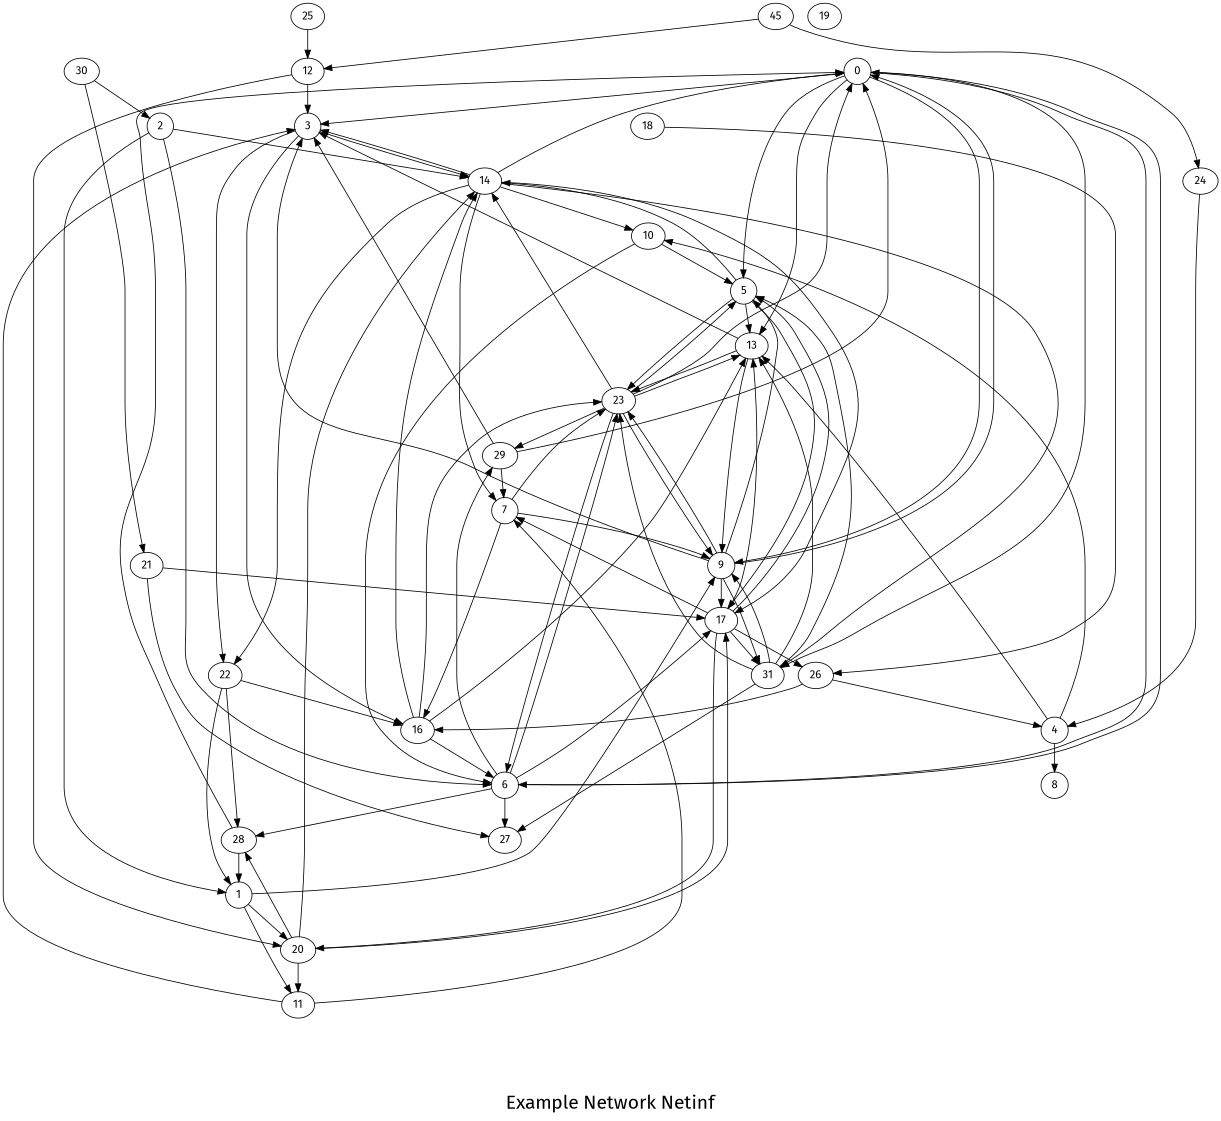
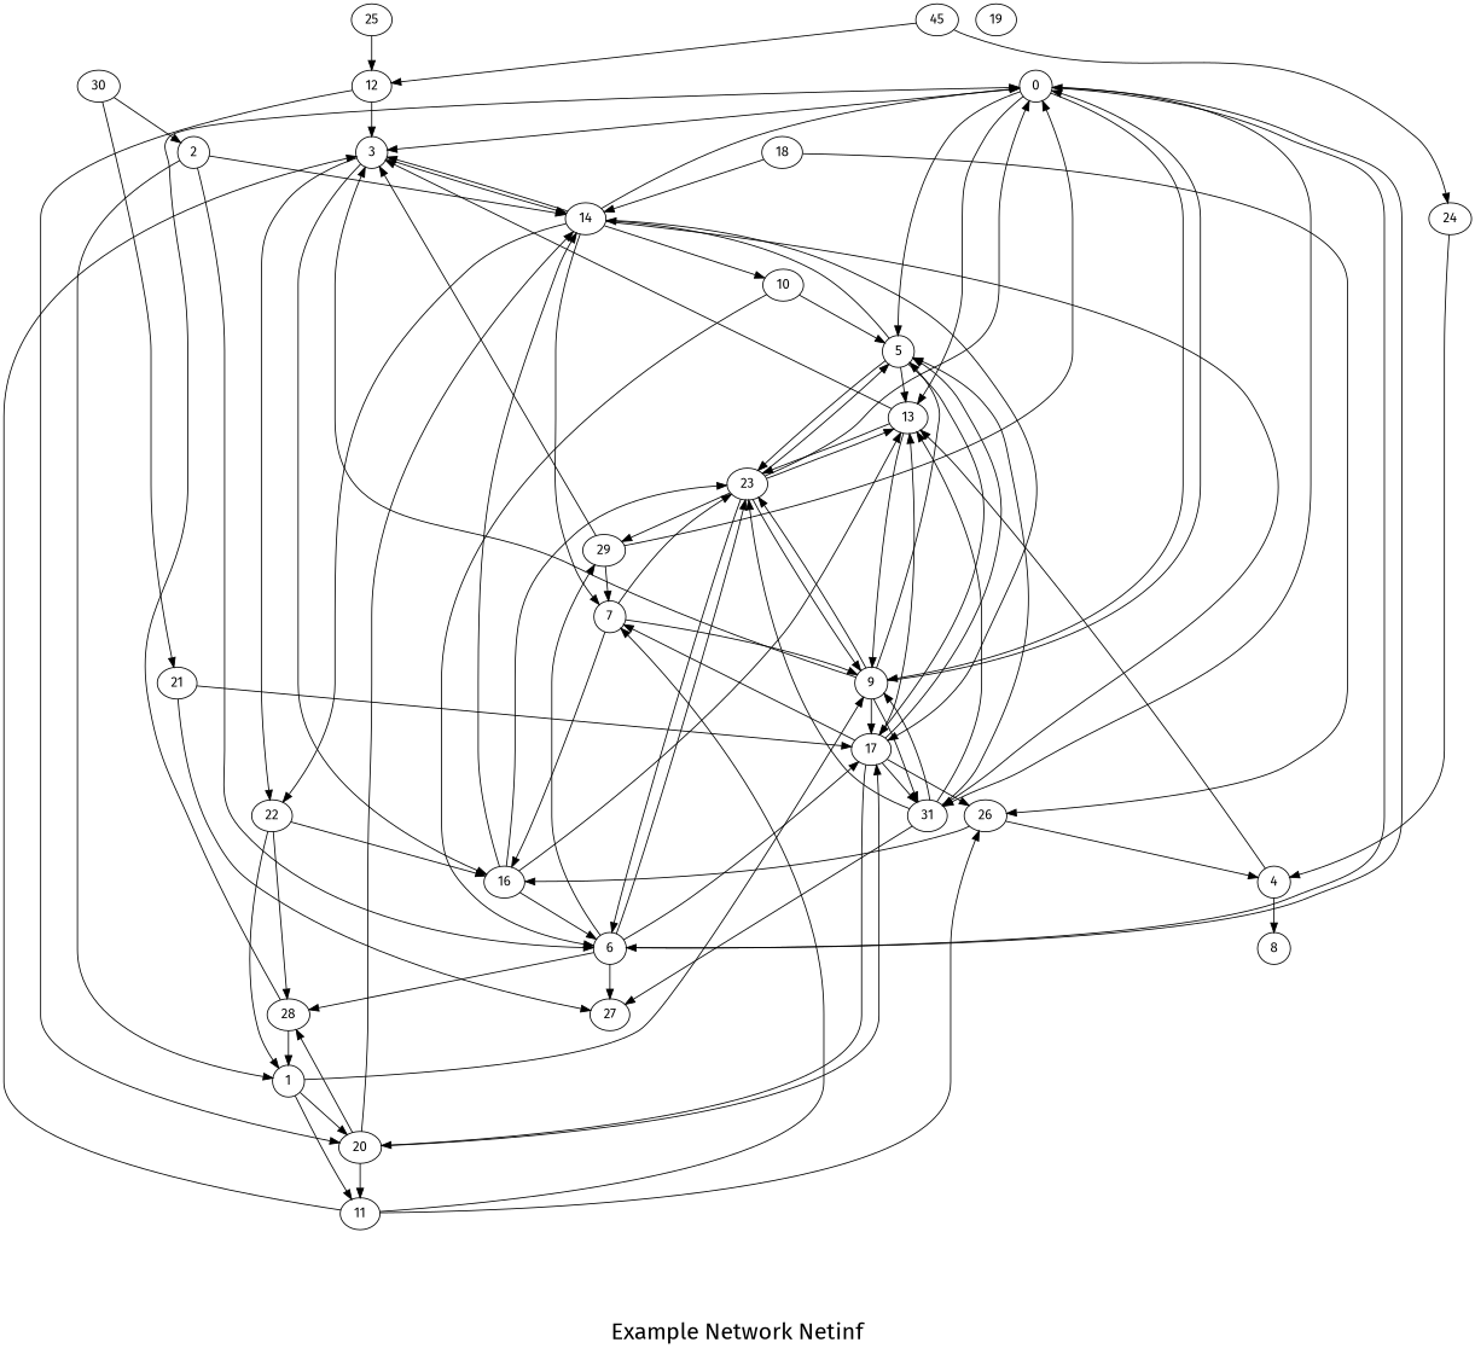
  digraph {
    fontname="Fira Sans"
    fontsize=24
    label="\nExample Network Netinf\n"
    splines=true
    node [fontname="Fira Sans" shape=ellipse]
    edge [fontname="Fira Sans"]
    n1 [height=0.3 label=0 width=0.3]
    n2 [height=0.3 label=3 width=0.3]
    n3 [height=0.3 label=5 width=0.3]
    n4 [height=0.3 label=6 width=0.3]
    n5 [height=0.3 label=9 width=0.3]
    n6 [height=0.3 label=13 width=0.3]
    n7 [height=0.3 label=31 width=0.3]
    n8 [height=0.3 label=14 width=0.3]
    n9 [height=0.3 label=16 width=0.3]
    n10 [height=0.3 label=22 width=0.3]
    n11 [height=0.3 label=17 width=0.3]
    n12 [height=0.3 label=23 width=0.3]
    n13 [height=0.3 label=27 width=0.3]
    n14 [height=0.3 label=28 width=0.3]
    n15 [height=0.3 label=29 width=0.3]
    n16 [height=0.3 label=1 width=0.3]
    n17 [height=0.3 label=11 width=0.3]
    n18 [height=0.3 label=20 width=0.3]
    n19 [height=0.3 label=7 width=0.3]
    n20 [height=0.3 label=26 width=0.3]
    n21 [height=0.3 label=2 width=0.3]
    n22 [height=0.3 label=10 width=0.3]
    n23 [height=0.3 label=4 width=0.3]
    n24 [height=0.3 label=8 width=0.3]
    n25 [height=0.3 label=12 width=0.3]
    n26 [height=0.3 label=45 width=0.3]
    n27 [height=0.3 label=24 width=0.3]
    n28 [height=0.3 label=18 width=0.3]
    n29 [height=0.3 label=19 width=0.3]
    n30 [height=0.3 label=21 width=0.3]
    n31 [height=0.3 label=25 width=0.3]
    n32 [height=0.3 label=30 width=0.3]
    n1 -> n2
    n1 -> n3
    n1 -> n4
    n1 -> n5
    n1 -> n6
    n1 -> n7
    n2 -> n8
    n2 -> n9
    n2 -> n10
    n3 -> n6
    n3 -> n8
    n3 -> n11
    n3 -> n12
    n4 -> n1
    n4 -> n11
    n4 -> n12
    n4 -> n13
    n4 -> n14
    n4 -> n15
    n5 -> n1
    n5 -> n2
    n5 -> n3
    n5 -> n7
    n5 -> n11
    n5 -> n12
    n6 -> n2
    n6 -> n5
    n6 -> n12
    n7 -> n3
    n7 -> n5
    n7 -> n6
    n7 -> n12
    n7 -> n13
    n8 -> n1
    n8 -> n2
    n8 -> n7
    n8 -> n10
    n8 -> n11
    n8 -> n19
    n8 -> n22
    n9 -> n4
    n9 -> n6
    n9 -> n8
    n9 -> n12
    n10 -> n9
    n10 -> n14
    n10 -> n16
    n11 -> n3
    n11 -> n6
    n11 -> n7
    n11 -> n18
    n11 -> n19
    n11 -> n20
    n12 -> n1
    n12 -> n3
    n12 -> n4
    n12 -> n5
    n12 -> n6
-   n12 -> n8
+   n28 -> n8
    n12 -> n15
    n14 -> n1
    n14 -> n16
    n15 -> n1
    n15 -> n2
    n15 -> n19
    n16 -> n5
    n16 -> n17
    n16 -> n18
    n17 -> n2
    n17 -> n19
+   n17 -> n20
    n18 -> n8
    n18 -> n11
    n18 -> n14
    n18 -> n17
    n19 -> n5
    n19 -> n9
    n19 -> n12
    n20 -> n9
    n20 -> n23
    n21 -> n4
    n21 -> n8
    n21 -> n16
    n22 -> n3
    n22 -> n4
    n23 -> n6
-   n23 -> n22
    n23 -> n24
    n25 -> n2
    n25 -> n18
    n26 -> n25
    n26 -> n27
    n27 -> n23
    n28 -> n20
    n30 -> n11
    n30 -> n13
    n31 -> n25
    n32 -> n21
    n32 -> n30
  }
